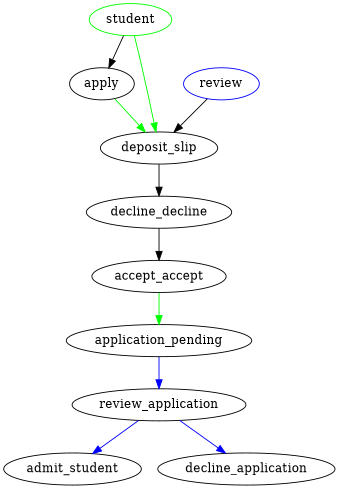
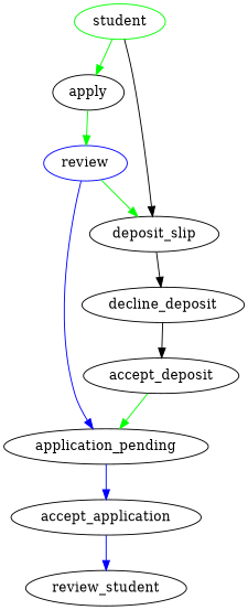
  digraph {
    student [color=green]
    apply
    deposit_slip
-   decline_deposit [label=decline_decline]
+   decline_deposit
    n5 [color=blue label=review]
    application_pending
-   review_application
-   accept_deposit [label=accept_accept]
-   admit_student
-   decline_application
-   student -> apply [color=black]
-   student -> deposit_slip [color=green]
-   apply -> deposit_slip [color=green]
+   review_application [label=accept_application]
+   accept_deposit
+   admit_student [label=review_student]
+   student -> apply [color=green]
+   student -> deposit_slip
+   apply -> n5 [color=green]
    deposit_slip -> decline_deposit
    decline_deposit -> accept_deposit
-   n5 -> deposit_slip
+   n5 -> deposit_slip [color=green]
+   n5 -> application_pending [color=blue]
    application_pending -> review_application [color=blue]
    review_application -> admit_student [color=blue]
-   review_application -> decline_application [color=blue]
    accept_deposit -> application_pending [color=green]
  }
